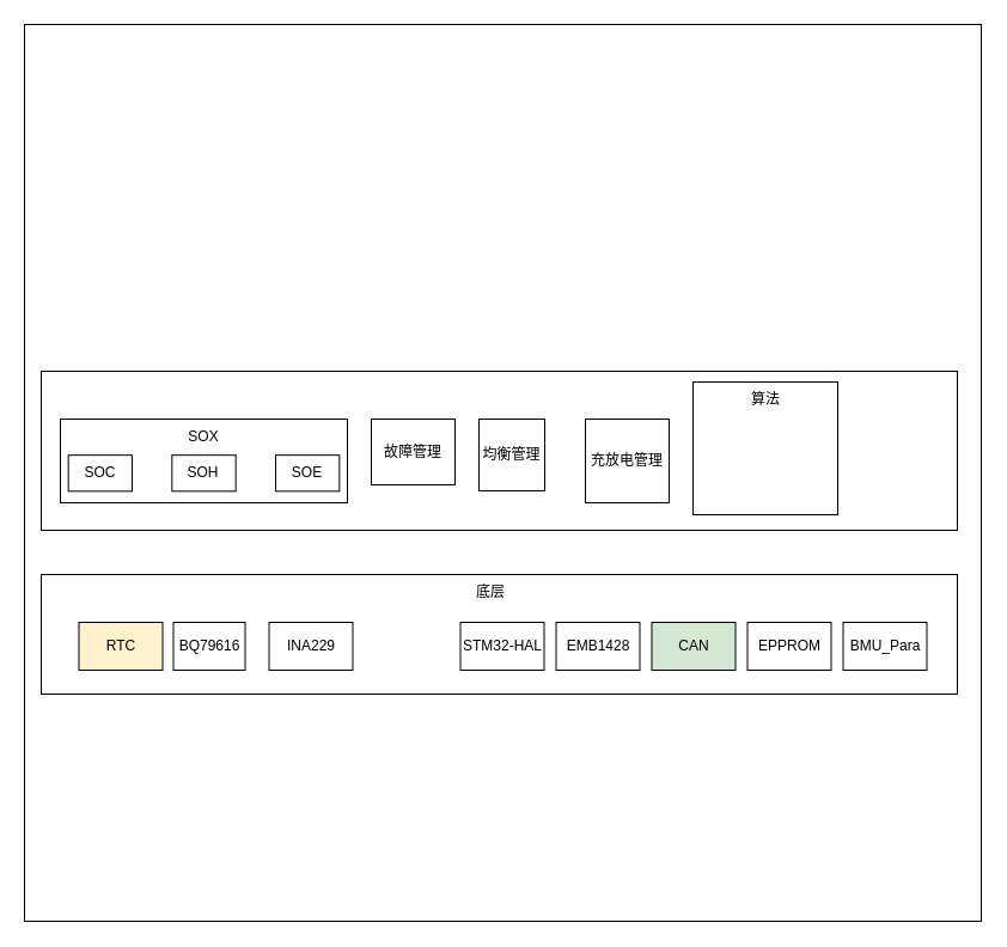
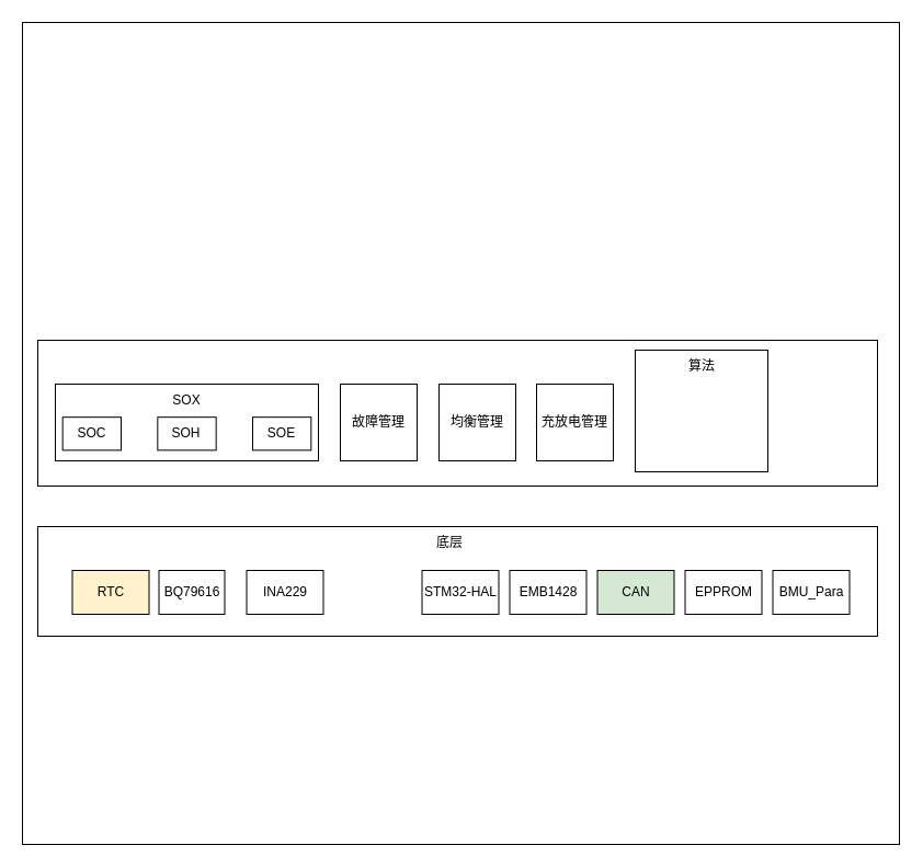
  <mxCell id="0" />
  <mxCell id="1" parent="0" />
  <mxCell id="2" value="" style="rounded=0;whiteSpace=wrap;html=1;" vertex="1" parent="1"><mxGeometry x="20" y="20" width="800" height="750" as="geometry" /></mxCell>
  <mxCell id="3" value="" style="rounded=0;whiteSpace=wrap;html=1;" vertex="1" parent="1"><mxGeometry x="34" y="310" width="766" height="133" as="geometry" /></mxCell>
  <mxCell id="4" value="" style="group" vertex="1" connectable="0" parent="1"><mxGeometry x="50" y="350" width="240" height="70" as="geometry" /></mxCell>
  <mxCell id="5" value="" style="rounded=0;whiteSpace=wrap;html=1;" vertex="1" parent="4"><mxGeometry width="240" height="70" as="geometry" /></mxCell>
  <mxCell id="6" value="SOX" style="text;html=1;align=center;verticalAlign=middle;whiteSpace=wrap;rounded=0;" vertex="1" parent="4"><mxGeometry x="100.0" y="6.034" width="40.0" height="18.103" as="geometry" /></mxCell>
  <mxCell id="7" value="SOC" style="rounded=0;whiteSpace=wrap;html=1;" vertex="1" parent="4"><mxGeometry x="6.667" y="30.172" width="53.333" height="30.172" as="geometry" /></mxCell>
  <mxCell id="8" value="SOH" style="rounded=0;whiteSpace=wrap;html=1;" vertex="1" parent="4"><mxGeometry x="93.333" y="30.172" width="53.333" height="30.172" as="geometry" /></mxCell>
  <mxCell id="9" value="SOE" style="rounded=0;whiteSpace=wrap;html=1;" vertex="1" parent="4"><mxGeometry x="180" y="30.172" width="53.333" height="30.172" as="geometry" /></mxCell>
  <mxCell id="10" value="" style="rounded=0;whiteSpace=wrap;html=1;" vertex="1" parent="1"><mxGeometry x="34" y="480" width="766" height="100" as="geometry" /></mxCell>
  <mxCell id="11" value="底层" style="text;html=1;align=center;verticalAlign=middle;whiteSpace=wrap;rounded=0;" vertex="1" parent="1"><mxGeometry x="380" y="480" width="60" height="30" as="geometry" /></mxCell>
  <mxCell id="12" value="BQ79616" style="rounded=0;whiteSpace=wrap;html=1;" vertex="1" parent="1"><mxGeometry x="144.5" y="520" width="60" height="40" as="geometry" /></mxCell>
  <mxCell id="13" value="INA229" style="rounded=0;whiteSpace=wrap;html=1;" vertex="1" parent="1"><mxGeometry x="224.5" y="520" width="70" height="40" as="geometry" /></mxCell>
  <mxCell id="14" value="STM32-HAL" style="rounded=0;whiteSpace=wrap;html=1;" vertex="1" parent="1"><mxGeometry x="384.5" y="520" width="70" height="40" as="geometry" /></mxCell>
  <mxCell id="15" value="EMB1428" style="rounded=0;whiteSpace=wrap;html=1;" vertex="1" parent="1"><mxGeometry x="464.5" y="520" width="70" height="40" as="geometry" /></mxCell>
  <mxCell id="16" value="CAN" style="rounded=0;whiteSpace=wrap;html=1;fillColor=#d5e8d4;" vertex="1" parent="1"><mxGeometry x="544.5" y="520" width="70" height="40" as="geometry" /></mxCell>
  <mxCell id="17" value="EPPROM" style="rounded=0;whiteSpace=wrap;html=1;" vertex="1" parent="1"><mxGeometry x="624.5" y="520" width="70" height="40" as="geometry" /></mxCell>
  <mxCell id="18" value="BMU_Para" style="rounded=0;whiteSpace=wrap;html=1;" vertex="1" parent="1"><mxGeometry x="704.5" y="520" width="70" height="40" as="geometry" /></mxCell>
- <mxCell id="19" value="故障管理" style="rounded=0;whiteSpace=wrap;html=1;" vertex="1" parent="1"><mxGeometry x="310" y="350" width="70" height="55" as="geometry" /></mxCell>
- <mxCell id="20" value="均衡管理" style="rounded=0;whiteSpace=wrap;html=1;" vertex="1" parent="1"><mxGeometry x="400" y="350" width="55" height="60" as="geometry" /></mxCell>
+ <mxCell id="19" value="故障管理" style="rounded=0;whiteSpace=wrap;html=1;" vertex="1" parent="1"><mxGeometry x="310" y="350" width="70" height="70" as="geometry" /></mxCell>
+ <mxCell id="20" value="均衡管理" style="rounded=0;whiteSpace=wrap;html=1;" vertex="1" parent="1"><mxGeometry x="400" y="350" width="70" height="70" as="geometry" /></mxCell>
  <mxCell id="21" value="充放电管理" style="rounded=0;whiteSpace=wrap;html=1;" vertex="1" parent="1"><mxGeometry x="489" y="350" width="70" height="70" as="geometry" /></mxCell>
  <mxCell id="22" value="" style="rounded=0;whiteSpace=wrap;html=1;" vertex="1" parent="1"><mxGeometry x="579" y="319" width="121" height="111" as="geometry" /></mxCell>
  <mxCell id="23" value="算法" style="text;html=1;align=center;verticalAlign=middle;whiteSpace=wrap;rounded=0;" vertex="1" parent="1"><mxGeometry x="609.5" y="319" width="60" height="30" as="geometry" /></mxCell>
  <mxCell id="24" value="RTC" style="rounded=0;whiteSpace=wrap;html=1;fillColor=#fff2cc;" vertex="1" parent="1"><mxGeometry x="65.5" y="520" width="70" height="40" as="geometry" /></mxCell>
